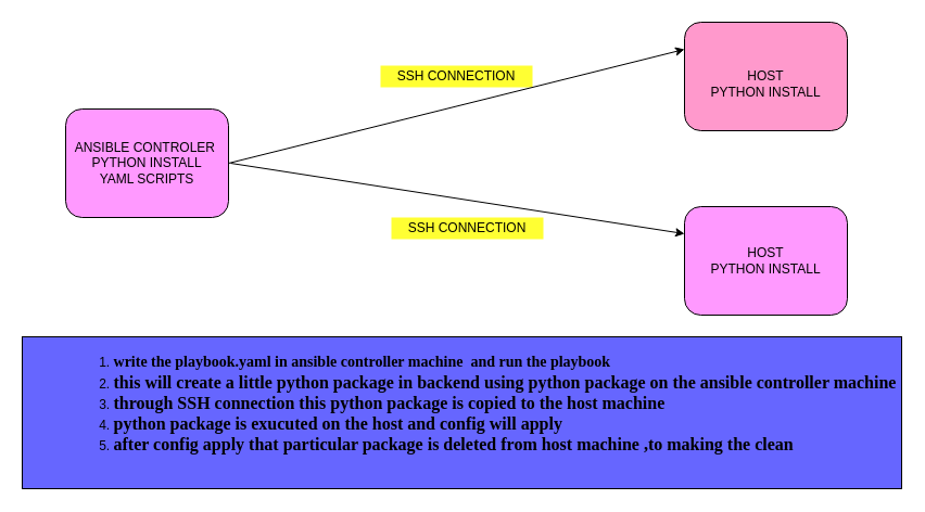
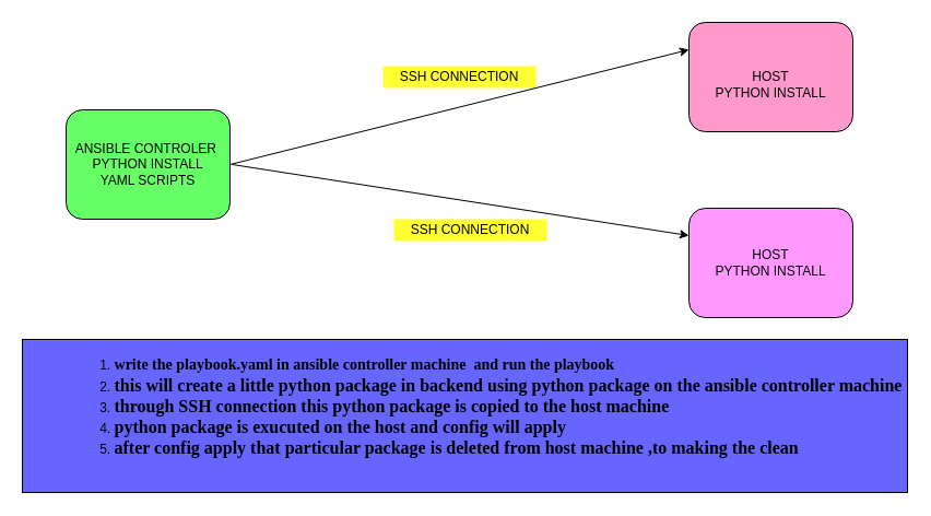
  <mxCell id="0" />
  <mxCell id="1" parent="0" />
- <mxCell id="2" value="ANSIBLE CONTROLER&amp;nbsp;&lt;br&gt;PYTHON INSTALL&lt;br&gt;YAML SCRIPTS" style="rounded=1;whiteSpace=wrap;html=1;fillColor=#ff99ff;" vertex="1" parent="1"><mxGeometry x="60" y="100" width="150" height="100" as="geometry" /></mxCell>
+ <mxCell id="2" value="ANSIBLE CONTROLER&amp;nbsp;&lt;br&gt;PYTHON INSTALL&lt;br&gt;YAML SCRIPTS" style="rounded=1;whiteSpace=wrap;html=1;fillColor=#66FF66;" vertex="1" parent="1"><mxGeometry x="60" y="100" width="150" height="100" as="geometry" /></mxCell>
  <mxCell id="3" value="&lt;br&gt;HOST&lt;br&gt;PYTHON INSTALL" style="rounded=1;whiteSpace=wrap;html=1;fillColor=#FF99CC;" vertex="1" parent="1"><mxGeometry x="630" y="20" width="150" height="100" as="geometry" /></mxCell>
  <mxCell id="4" value="HOST&lt;br&gt;PYTHON INSTALL" style="rounded=1;whiteSpace=wrap;html=1;fillColor=#FF99FF;" vertex="1" parent="1"><mxGeometry x="630" y="190" width="150" height="100" as="geometry" /></mxCell>
  <mxCell id="5" value="SSH CONNECTION" style="text;html=1;strokeColor=none;fillColor=#FFFF33;align=center;verticalAlign=middle;whiteSpace=wrap;rounded=0;" vertex="1" parent="1"><mxGeometry x="350" y="60" width="140" height="20" as="geometry" /></mxCell>
  <mxCell id="6" value="SSH CONNECTION" style="text;html=1;strokeColor=none;fillColor=#FFFF33;align=center;verticalAlign=middle;whiteSpace=wrap;rounded=0;" vertex="1" parent="1"><mxGeometry x="360" y="200" width="140" height="20" as="geometry" /></mxCell>
  <mxCell id="7" value="" style="endArrow=classic;html=1;exitX=1;exitY=0.5;exitDx=0;exitDy=0;entryX=0;entryY=0.25;entryDx=0;entryDy=0;" edge="1" parent="1" source="2" target="3"><mxGeometry width="50" height="50" relative="1" as="geometry"><mxPoint x="400" y="220" as="sourcePoint" /><mxPoint x="450" y="170" as="targetPoint" /></mxGeometry></mxCell>
  <mxCell id="8" value="" style="endArrow=classic;html=1;entryX=0;entryY=0.25;entryDx=0;entryDy=0;" edge="1" parent="1" target="4"><mxGeometry width="50" height="50" relative="1" as="geometry"><mxPoint x="212" y="150" as="sourcePoint" /><mxPoint x="630" y="60" as="targetPoint" /></mxGeometry></mxCell>
  <mxCell id="9" value="&lt;blockquote style=&quot;margin: 0 0 0 40px ; border: none ; padding: 0px&quot;&gt;&lt;p&gt;&lt;div&gt;&lt;ol&gt;&lt;li style=&quot;text-align: left&quot;&gt;&lt;span style=&quot;font-size: 14px&quot;&gt;&lt;b&gt;&lt;font face=&quot;Times New Roman&quot;&gt;write the playbook.yaml in ansible controller machine&amp;nbsp; and run the playbook&lt;/font&gt;&lt;/b&gt;&lt;/span&gt;&lt;/li&gt;&lt;li style=&quot;text-align: left&quot;&gt;&lt;span style=&quot;font-size: medium&quot;&gt;&lt;b&gt;&lt;font face=&quot;Times New Roman&quot;&gt;this will create a little python package in backend using python package on the ansible controller machine&lt;/font&gt;&lt;/b&gt;&lt;/span&gt;&lt;/li&gt;&lt;li style=&quot;text-align: left&quot;&gt;&lt;span style=&quot;font-size: medium&quot;&gt;&lt;b&gt;&lt;font face=&quot;Times New Roman&quot;&gt;through SSH connection this python package is copied to the host machine&lt;/font&gt;&lt;/b&gt;&lt;/span&gt;&lt;/li&gt;&lt;li style=&quot;text-align: left&quot;&gt;&lt;span style=&quot;font-size: medium&quot;&gt;&lt;b&gt;&lt;font face=&quot;Times New Roman&quot;&gt;python package is exucuted on the host and config will apply&amp;nbsp;&lt;/font&gt;&lt;/b&gt;&lt;/span&gt;&lt;/li&gt;&lt;li style=&quot;text-align: left&quot;&gt;&lt;span style=&quot;font-size: medium&quot;&gt;&lt;b&gt;&lt;font face=&quot;Times New Roman&quot;&gt;after config apply that particular package is deleted from host machine ,to making the clean&lt;/font&gt;&lt;/b&gt;&lt;/span&gt;&lt;/li&gt;&lt;/ol&gt;&lt;/div&gt;&lt;/p&gt;&lt;/blockquote&gt;&lt;font style=&quot;font-size: 14px&quot;&gt;&amp;nbsp;&amp;nbsp;&lt;/font&gt;" style="rounded=0;whiteSpace=wrap;html=1;fillColor=#6666FF;" vertex="1" parent="1"><mxGeometry x="20" y="310" width="810" height="140" as="geometry" /></mxCell>
